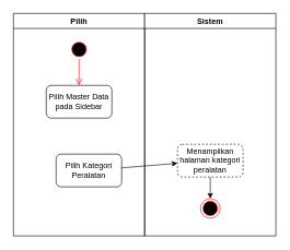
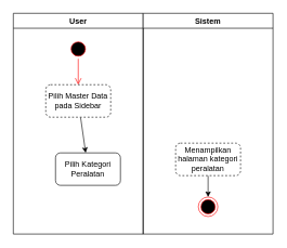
  <mxCell id="0" />
  <mxCell id="1" parent="0" />
- <mxCell id="2" value="Pilih" style="swimlane;whiteSpace=wrap;html=1;" parent="1" vertex="1"><mxGeometry x="20" y="20" width="200" height="340" as="geometry" /></mxCell>
+ <mxCell id="2" value="User" style="swimlane;whiteSpace=wrap;html=1;" parent="1" vertex="1"><mxGeometry x="20" y="20" width="200" height="340" as="geometry" /></mxCell>
  <mxCell id="3" value="" style="ellipse;html=1;shape=startState;fillColor=#000000;strokeColor=#ff0000;" parent="2" vertex="1"><mxGeometry x="85" y="40" width="30" height="30" as="geometry" /></mxCell>
  <mxCell id="4" value="" style="edgeStyle=orthogonalEdgeStyle;html=1;verticalAlign=bottom;endArrow=open;endSize=8;strokeColor=#ff0000;entryX=0.5;entryY=0;entryDx=0;entryDy=0;" parent="2" source="3" target="6" edge="1"><mxGeometry relative="1" as="geometry"><mxPoint x="100" y="130" as="targetPoint" /></mxGeometry></mxCell>
- <mxCell id="6" value="&lt;span style=&quot;color: rgb(0, 0, 0);&quot;&gt;Pilih Master Data pada Sidebar&lt;/span&gt;" style="rounded=1;whiteSpace=wrap;html=1;" parent="2" vertex="1"><mxGeometry x="50" y="110" width="100" height="50" as="geometry" /></mxCell>
+ <mxCell id="5" value="" style="edgeStyle=none;html=1;" edge="1" parent="2" source="6" target="7"><mxGeometry relative="1" as="geometry" /></mxCell>
+ <mxCell id="6" value="&lt;span style=&quot;color: rgb(0, 0, 0);&quot;&gt;Pilih Master Data pada Sidebar&lt;/span&gt;" style="rounded=1;whiteSpace=wrap;html=1;dashed=1;" parent="2" vertex="1"><mxGeometry x="50" y="110" width="100" height="50" as="geometry" /></mxCell>
  <mxCell id="7" value="Pilih Kategori Peralatan" style="rounded=1;whiteSpace=wrap;html=1;" parent="2" vertex="1"><mxGeometry x="65" y="215" width="100" height="50" as="geometry" /></mxCell>
  <mxCell id="8" value="Sistem" style="swimlane;whiteSpace=wrap;html=1;" parent="1" vertex="1"><mxGeometry x="220" y="20" width="200" height="340" as="geometry" /></mxCell>
  <mxCell id="9" value="" style="edgeStyle=none;html=1;" parent="8" source="10" target="11" edge="1"><mxGeometry relative="1" as="geometry" /></mxCell>
  <mxCell id="10" value="Menampilkan halaman kategori peralatan" style="rounded=1;whiteSpace=wrap;html=1;dashed=1;" parent="8" vertex="1"><mxGeometry x="50" y="200" width="100" height="50" as="geometry" /></mxCell>
  <mxCell id="11" value="" style="ellipse;html=1;shape=endState;fillColor=#000000;strokeColor=#ff0000;" parent="8" vertex="1"><mxGeometry x="85" y="283" width="30" height="30" as="geometry" /></mxCell>
- <mxCell id="12" value="" style="edgeStyle=none;html=1;" edge="1" parent="1" source="7" target="10"><mxGeometry relative="1" as="geometry" /></mxCell>
